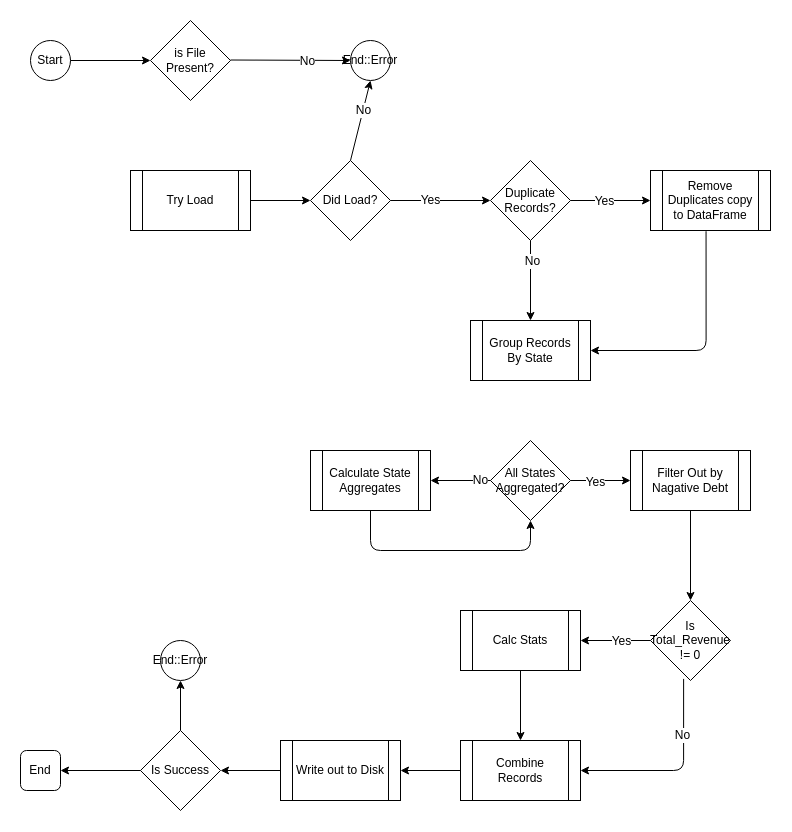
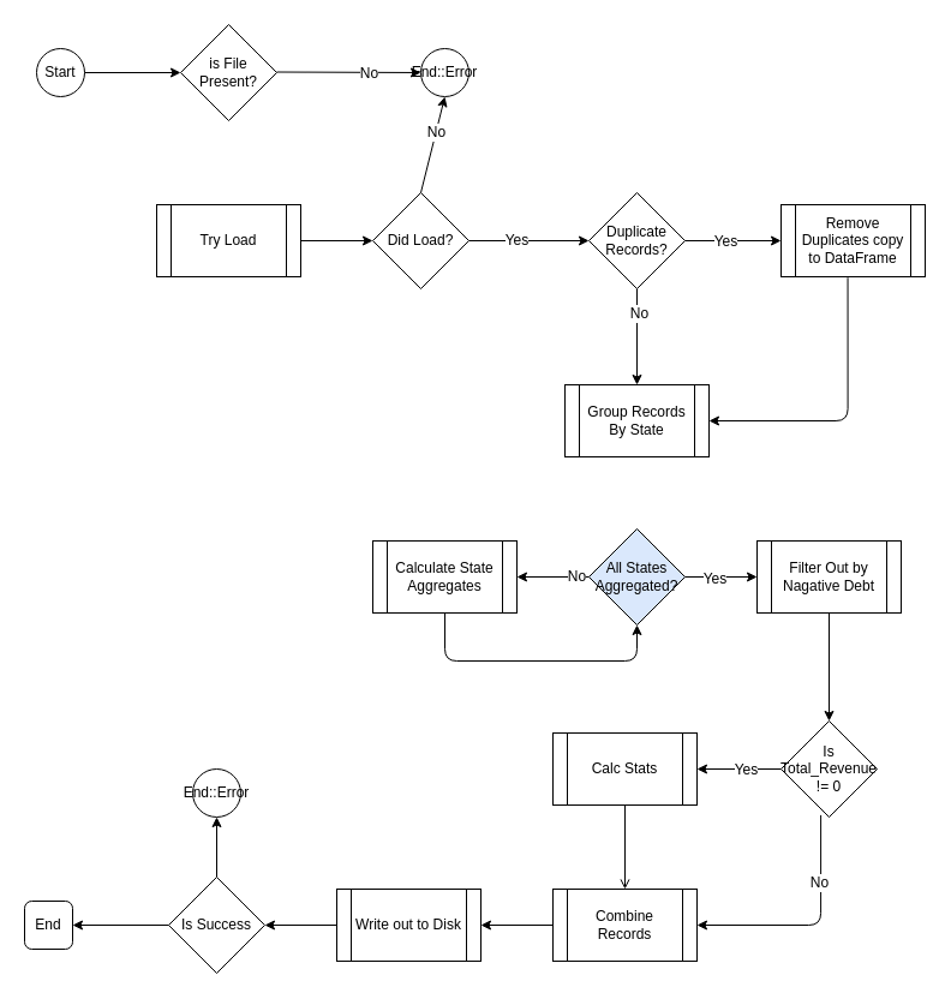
  <mxCell id="0" />
  <mxCell id="1" parent="0" />
  <mxCell id="2" value="Start" style="ellipse;whiteSpace=wrap;html=1;aspect=fixed;" parent="1" vertex="1"><mxGeometry x="30" y="40" width="40" height="40" as="geometry" /></mxCell>
  <mxCell id="3" value="Calc Stats" style="shape=process;whiteSpace=wrap;html=1;backgroundOutline=1;" parent="1" vertex="1"><mxGeometry x="460" y="610" width="120" height="60" as="geometry" /></mxCell>
  <mxCell id="4" value="" style="endArrow=classic;html=1;exitX=1;exitY=0.5;exitDx=0;exitDy=0;entryX=0;entryY=0.5;entryDx=0;entryDy=0;" parent="1" source="2" target="5" edge="1"><mxGeometry width="50" height="50" relative="1" as="geometry"><mxPoint x="100" y="110" as="sourcePoint" /><mxPoint x="150" y="60" as="targetPoint" /></mxGeometry></mxCell>
  <mxCell id="5" value="is File Present?" style="rhombus;whiteSpace=wrap;html=1;" vertex="1" parent="1"><mxGeometry x="150" y="20" width="80" height="80" as="geometry" /></mxCell>
  <mxCell id="6" value="End::Error" style="ellipse;whiteSpace=wrap;html=1;aspect=fixed;" vertex="1" parent="1"><mxGeometry x="350" y="40" width="40" height="40" as="geometry" /></mxCell>
  <mxCell id="7" value="" style="endArrow=classic;html=1;exitX=1;exitY=0.5;exitDx=0;exitDy=0;entryX=0;entryY=0.5;entryDx=0;entryDy=0;" edge="1" parent="1" target="6"><mxGeometry width="50" height="50" relative="1" as="geometry"><mxPoint x="230" y="59.5" as="sourcePoint" /><mxPoint x="310" y="59.5" as="targetPoint" /></mxGeometry></mxCell>
  <mxCell id="8" value="No" style="text;html=1;align=center;verticalAlign=middle;resizable=0;points=[];;labelBackgroundColor=#ffffff;" vertex="1" connectable="0" parent="7"><mxGeometry x="0.275" relative="1" as="geometry"><mxPoint y="1" as="offset" /></mxGeometry></mxCell>
  <mxCell id="9" value="Did Load?" style="rhombus;whiteSpace=wrap;html=1;" vertex="1" parent="1"><mxGeometry x="310" y="160" width="80" height="80" as="geometry" /></mxCell>
  <mxCell id="10" value="Try Load" style="shape=process;whiteSpace=wrap;html=1;backgroundOutline=1;" vertex="1" parent="1"><mxGeometry x="130" y="170" width="120" height="60" as="geometry" /></mxCell>
  <mxCell id="11" value="" style="endArrow=classic;html=1;exitX=0.5;exitY=0;exitDx=0;exitDy=0;" edge="1" parent="1" source="9"><mxGeometry width="50" height="50" relative="1" as="geometry"><mxPoint x="470" y="150" as="sourcePoint" /><mxPoint x="370" y="80" as="targetPoint" /></mxGeometry></mxCell>
  <mxCell id="12" value="No" style="text;html=1;align=center;verticalAlign=middle;resizable=0;points=[];;labelBackgroundColor=#ffffff;" vertex="1" connectable="0" parent="11"><mxGeometry x="0.275" relative="1" as="geometry"><mxPoint y="1" as="offset" /></mxGeometry></mxCell>
  <mxCell id="13" value="" style="endArrow=classic;html=1;exitX=1;exitY=0.5;exitDx=0;exitDy=0;entryX=0;entryY=0.5;entryDx=0;entryDy=0;" edge="1" parent="1" source="10" target="9"><mxGeometry width="50" height="50" relative="1" as="geometry"><mxPoint x="270" y="320" as="sourcePoint" /><mxPoint x="320" y="270" as="targetPoint" /></mxGeometry></mxCell>
  <mxCell id="14" value="" style="endArrow=classic;html=1;exitX=1;exitY=0.5;exitDx=0;exitDy=0;" edge="1" parent="1" source="9"><mxGeometry width="50" height="50" relative="1" as="geometry"><mxPoint x="440" y="230" as="sourcePoint" /><mxPoint x="490" y="200" as="targetPoint" /></mxGeometry></mxCell>
  <mxCell id="15" value="Yes" style="text;html=1;align=center;verticalAlign=middle;resizable=0;points=[];;labelBackgroundColor=#ffffff;" vertex="1" connectable="0" parent="14"><mxGeometry x="-0.225" y="1" relative="1" as="geometry"><mxPoint as="offset" /></mxGeometry></mxCell>
  <mxCell id="16" value="Duplicate Records?" style="rhombus;whiteSpace=wrap;html=1;" vertex="1" parent="1"><mxGeometry x="490" y="160" width="80" height="80" as="geometry" /></mxCell>
  <mxCell id="17" value="" style="endArrow=classic;html=1;exitX=1;exitY=0.5;exitDx=0;exitDy=0;" edge="1" parent="1" source="16"><mxGeometry width="50" height="50" relative="1" as="geometry"><mxPoint x="600" y="220" as="sourcePoint" /><mxPoint x="650" y="200" as="targetPoint" /></mxGeometry></mxCell>
  <mxCell id="18" value="Yes" style="text;html=1;align=center;verticalAlign=middle;resizable=0;points=[];;labelBackgroundColor=#ffffff;" vertex="1" connectable="0" parent="17"><mxGeometry x="-0.168" relative="1" as="geometry"><mxPoint as="offset" /></mxGeometry></mxCell>
  <mxCell id="19" value="Remove Duplicates copy to DataFrame" style="shape=process;whiteSpace=wrap;html=1;backgroundOutline=1;" vertex="1" parent="1"><mxGeometry x="650" y="170" width="120" height="60" as="geometry" /></mxCell>
  <mxCell id="20" value="Group Records By State" style="shape=process;whiteSpace=wrap;html=1;backgroundOutline=1;" vertex="1" parent="1"><mxGeometry x="470" y="320" width="120" height="60" as="geometry" /></mxCell>
  <mxCell id="21" value="" style="endArrow=classic;html=1;exitX=0.5;exitY=1;exitDx=0;exitDy=0;entryX=0.5;entryY=0;entryDx=0;entryDy=0;" edge="1" parent="1" source="16" target="20"><mxGeometry width="50" height="50" relative="1" as="geometry"><mxPoint x="570" y="290" as="sourcePoint" /><mxPoint x="620" y="240" as="targetPoint" /></mxGeometry></mxCell>
  <mxCell id="22" value="No" style="text;html=1;align=center;verticalAlign=middle;resizable=0;points=[];;labelBackgroundColor=#ffffff;" vertex="1" connectable="0" parent="21"><mxGeometry x="-0.489" y="1" relative="1" as="geometry"><mxPoint as="offset" /></mxGeometry></mxCell>
  <mxCell id="23" value="" style="endArrow=classic;html=1;exitX=0.463;exitY=1.012;exitDx=0;exitDy=0;exitPerimeter=0;entryX=1;entryY=0.5;entryDx=0;entryDy=0;edgeStyle=orthogonalEdgeStyle;" edge="1" parent="1" source="19" target="20"><mxGeometry width="50" height="50" relative="1" as="geometry"><mxPoint x="650" y="320" as="sourcePoint" /><mxPoint x="700" y="270" as="targetPoint" /><Array as="points"><mxPoint x="706" y="350" /></Array></mxGeometry></mxCell>
  <mxCell id="24" value="Calculate State Aggregates" style="shape=process;whiteSpace=wrap;html=1;backgroundOutline=1;" vertex="1" parent="1"><mxGeometry x="310" y="450" width="120" height="60" as="geometry" /></mxCell>
- <mxCell id="25" value="All States Aggregated?" style="rhombus;whiteSpace=wrap;html=1;" vertex="1" parent="1"><mxGeometry x="490" y="440" width="80" height="80" as="geometry" /></mxCell>
+ <mxCell id="25" value="All States Aggregated?" style="rhombus;whiteSpace=wrap;html=1;fillColor=#dae8fc;" vertex="1" parent="1"><mxGeometry x="490" y="440" width="80" height="80" as="geometry" /></mxCell>
  <mxCell id="26" value="" style="endArrow=classic;html=1;exitX=0;exitY=0.5;exitDx=0;exitDy=0;entryX=1;entryY=0.5;entryDx=0;entryDy=0;" edge="1" parent="1" source="25" target="24"><mxGeometry width="50" height="50" relative="1" as="geometry"><mxPoint x="420" y="650" as="sourcePoint" /><mxPoint x="470" y="600" as="targetPoint" /></mxGeometry></mxCell>
  <mxCell id="27" value="No" style="text;html=1;align=center;verticalAlign=middle;resizable=0;points=[];;labelBackgroundColor=#ffffff;" vertex="1" connectable="0" parent="26"><mxGeometry x="-0.638" y="-1" relative="1" as="geometry"><mxPoint as="offset" /></mxGeometry></mxCell>
  <mxCell id="28" value="" style="endArrow=classic;html=1;exitX=0.5;exitY=1;exitDx=0;exitDy=0;entryX=0.5;entryY=1;entryDx=0;entryDy=0;edgeStyle=orthogonalEdgeStyle;" edge="1" parent="1" source="24" target="25"><mxGeometry width="50" height="50" relative="1" as="geometry"><mxPoint x="370" y="630" as="sourcePoint" /><mxPoint x="420" y="580" as="targetPoint" /><Array as="points"><mxPoint x="370" y="550" /><mxPoint x="530" y="550" /></Array></mxGeometry></mxCell>
  <mxCell id="29" value="Filter Out by Nagative Debt" style="shape=process;whiteSpace=wrap;html=1;backgroundOutline=1;" vertex="1" parent="1"><mxGeometry x="630" y="450" width="120" height="60" as="geometry" /></mxCell>
  <mxCell id="30" value="" style="endArrow=classic;html=1;exitX=1;exitY=0.5;exitDx=0;exitDy=0;entryX=0;entryY=0.5;entryDx=0;entryDy=0;" edge="1" parent="1" source="25" target="29"><mxGeometry width="50" height="50" relative="1" as="geometry"><mxPoint x="590" y="590" as="sourcePoint" /><mxPoint x="640" y="540" as="targetPoint" /></mxGeometry></mxCell>
  <mxCell id="31" value="Yes" style="text;html=1;align=center;verticalAlign=middle;resizable=0;points=[];;labelBackgroundColor=#ffffff;" vertex="1" connectable="0" parent="30"><mxGeometry x="-0.2" y="-1" relative="1" as="geometry"><mxPoint as="offset" /></mxGeometry></mxCell>
  <mxCell id="32" value="Is Total_Revenue != 0" style="rhombus;whiteSpace=wrap;html=1;" vertex="1" parent="1"><mxGeometry x="650" y="600" width="80" height="80" as="geometry" /></mxCell>
  <mxCell id="33" value="Combine Records" style="shape=process;whiteSpace=wrap;html=1;backgroundOutline=1;" vertex="1" parent="1"><mxGeometry x="460" y="740" width="120" height="60" as="geometry" /></mxCell>
  <mxCell id="34" value="" style="endArrow=classic;html=1;entryX=0.5;entryY=0;entryDx=0;entryDy=0;exitX=0.5;exitY=1;exitDx=0;exitDy=0;" edge="1" parent="1" source="29" target="32"><mxGeometry width="50" height="50" relative="1" as="geometry"><mxPoint x="380" y="700" as="sourcePoint" /><mxPoint x="430" y="650" as="targetPoint" /></mxGeometry></mxCell>
  <mxCell id="35" value="" style="endArrow=classic;html=1;entryX=1;entryY=0.5;entryDx=0;entryDy=0;exitX=0;exitY=0.5;exitDx=0;exitDy=0;" edge="1" parent="1" source="32" target="3"><mxGeometry width="50" height="50" relative="1" as="geometry"><mxPoint x="300" y="700" as="sourcePoint" /><mxPoint x="350" y="650" as="targetPoint" /></mxGeometry></mxCell>
  <mxCell id="36" value="Yes" style="text;html=1;align=center;verticalAlign=middle;resizable=0;points=[];;labelBackgroundColor=#ffffff;" vertex="1" connectable="0" parent="35"><mxGeometry x="-0.151" relative="1" as="geometry"><mxPoint as="offset" /></mxGeometry></mxCell>
  <mxCell id="37" value="" style="endArrow=classic;html=1;exitX=0.414;exitY=0.98;exitDx=0;exitDy=0;exitPerimeter=0;entryX=1;entryY=0.5;entryDx=0;entryDy=0;edgeStyle=orthogonalEdgeStyle;" edge="1" parent="1" source="32" target="33"><mxGeometry width="50" height="50" relative="1" as="geometry"><mxPoint x="350" y="800" as="sourcePoint" /><mxPoint x="400" y="750" as="targetPoint" /><Array as="points"><mxPoint x="683" y="770" /></Array></mxGeometry></mxCell>
  <mxCell id="38" value="No" style="text;html=1;align=center;verticalAlign=middle;resizable=0;points=[];;labelBackgroundColor=#ffffff;" vertex="1" connectable="0" parent="37"><mxGeometry x="-0.423" y="-2" relative="1" as="geometry"><mxPoint as="offset" /></mxGeometry></mxCell>
- <mxCell id="39" value="" style="endArrow=classic;html=1;exitX=0.5;exitY=1;exitDx=0;exitDy=0;entryX=0.5;entryY=0;entryDx=0;entryDy=0;" edge="1" parent="1" source="3" target="33"><mxGeometry width="50" height="50" relative="1" as="geometry"><mxPoint x="320" y="760" as="sourcePoint" /><mxPoint x="370" y="710" as="targetPoint" /></mxGeometry></mxCell>
+ <mxCell id="39" value="" style="endArrow=open;html=1;exitX=0.5;exitY=1;exitDx=0;exitDy=0;entryX=0.5;entryY=0;entryDx=0;entryDy=0;" edge="1" parent="1" source="3" target="33"><mxGeometry width="50" height="50" relative="1" as="geometry"><mxPoint x="320" y="760" as="sourcePoint" /><mxPoint x="370" y="710" as="targetPoint" /></mxGeometry></mxCell>
  <mxCell id="40" value="Write out to Disk" style="shape=process;whiteSpace=wrap;html=1;backgroundOutline=1;" vertex="1" parent="1"><mxGeometry x="280" y="740" width="120" height="60" as="geometry" /></mxCell>
  <mxCell id="41" value="" style="endArrow=classic;html=1;exitX=0;exitY=0.5;exitDx=0;exitDy=0;entryX=1;entryY=0.5;entryDx=0;entryDy=0;" edge="1" parent="1" source="33" target="40"><mxGeometry width="50" height="50" relative="1" as="geometry"><mxPoint x="410" y="740" as="sourcePoint" /><mxPoint x="460" y="690" as="targetPoint" /></mxGeometry></mxCell>
  <mxCell id="42" value="Is Success" style="rhombus;whiteSpace=wrap;html=1;" vertex="1" parent="1"><mxGeometry x="140" y="730" width="80" height="80" as="geometry" /></mxCell>
  <mxCell id="43" value="" style="endArrow=classic;html=1;entryX=1;entryY=0.5;entryDx=0;entryDy=0;" edge="1" parent="1" source="40" target="42"><mxGeometry width="50" height="50" relative="1" as="geometry"><mxPoint x="240" y="680" as="sourcePoint" /><mxPoint x="290" y="630" as="targetPoint" /></mxGeometry></mxCell>
  <mxCell id="44" value="End::Error" style="ellipse;whiteSpace=wrap;html=1;aspect=fixed;" vertex="1" parent="1"><mxGeometry x="160" y="640" width="40" height="40" as="geometry" /></mxCell>
  <mxCell id="45" value="End" style="whiteSpace=wrap;html=1;aspect=fixed;rounded=1;" vertex="1" parent="1"><mxGeometry x="20" y="750" width="40" height="40" as="geometry" /></mxCell>
  <mxCell id="46" value="" style="endArrow=classic;html=1;entryX=0.5;entryY=1;entryDx=0;entryDy=0;exitX=0.5;exitY=0;exitDx=0;exitDy=0;" edge="1" parent="1" source="42" target="44"><mxGeometry width="50" height="50" relative="1" as="geometry"><mxPoint x="110" y="740" as="sourcePoint" /><mxPoint x="160" y="690" as="targetPoint" /></mxGeometry></mxCell>
  <mxCell id="47" value="" style="endArrow=classic;html=1;entryX=1;entryY=0.5;entryDx=0;entryDy=0;exitX=0;exitY=0.5;exitDx=0;exitDy=0;" edge="1" parent="1" source="42" target="45"><mxGeometry width="50" height="50" relative="1" as="geometry"><mxPoint x="90" y="880" as="sourcePoint" /><mxPoint x="140" y="830" as="targetPoint" /></mxGeometry></mxCell>
